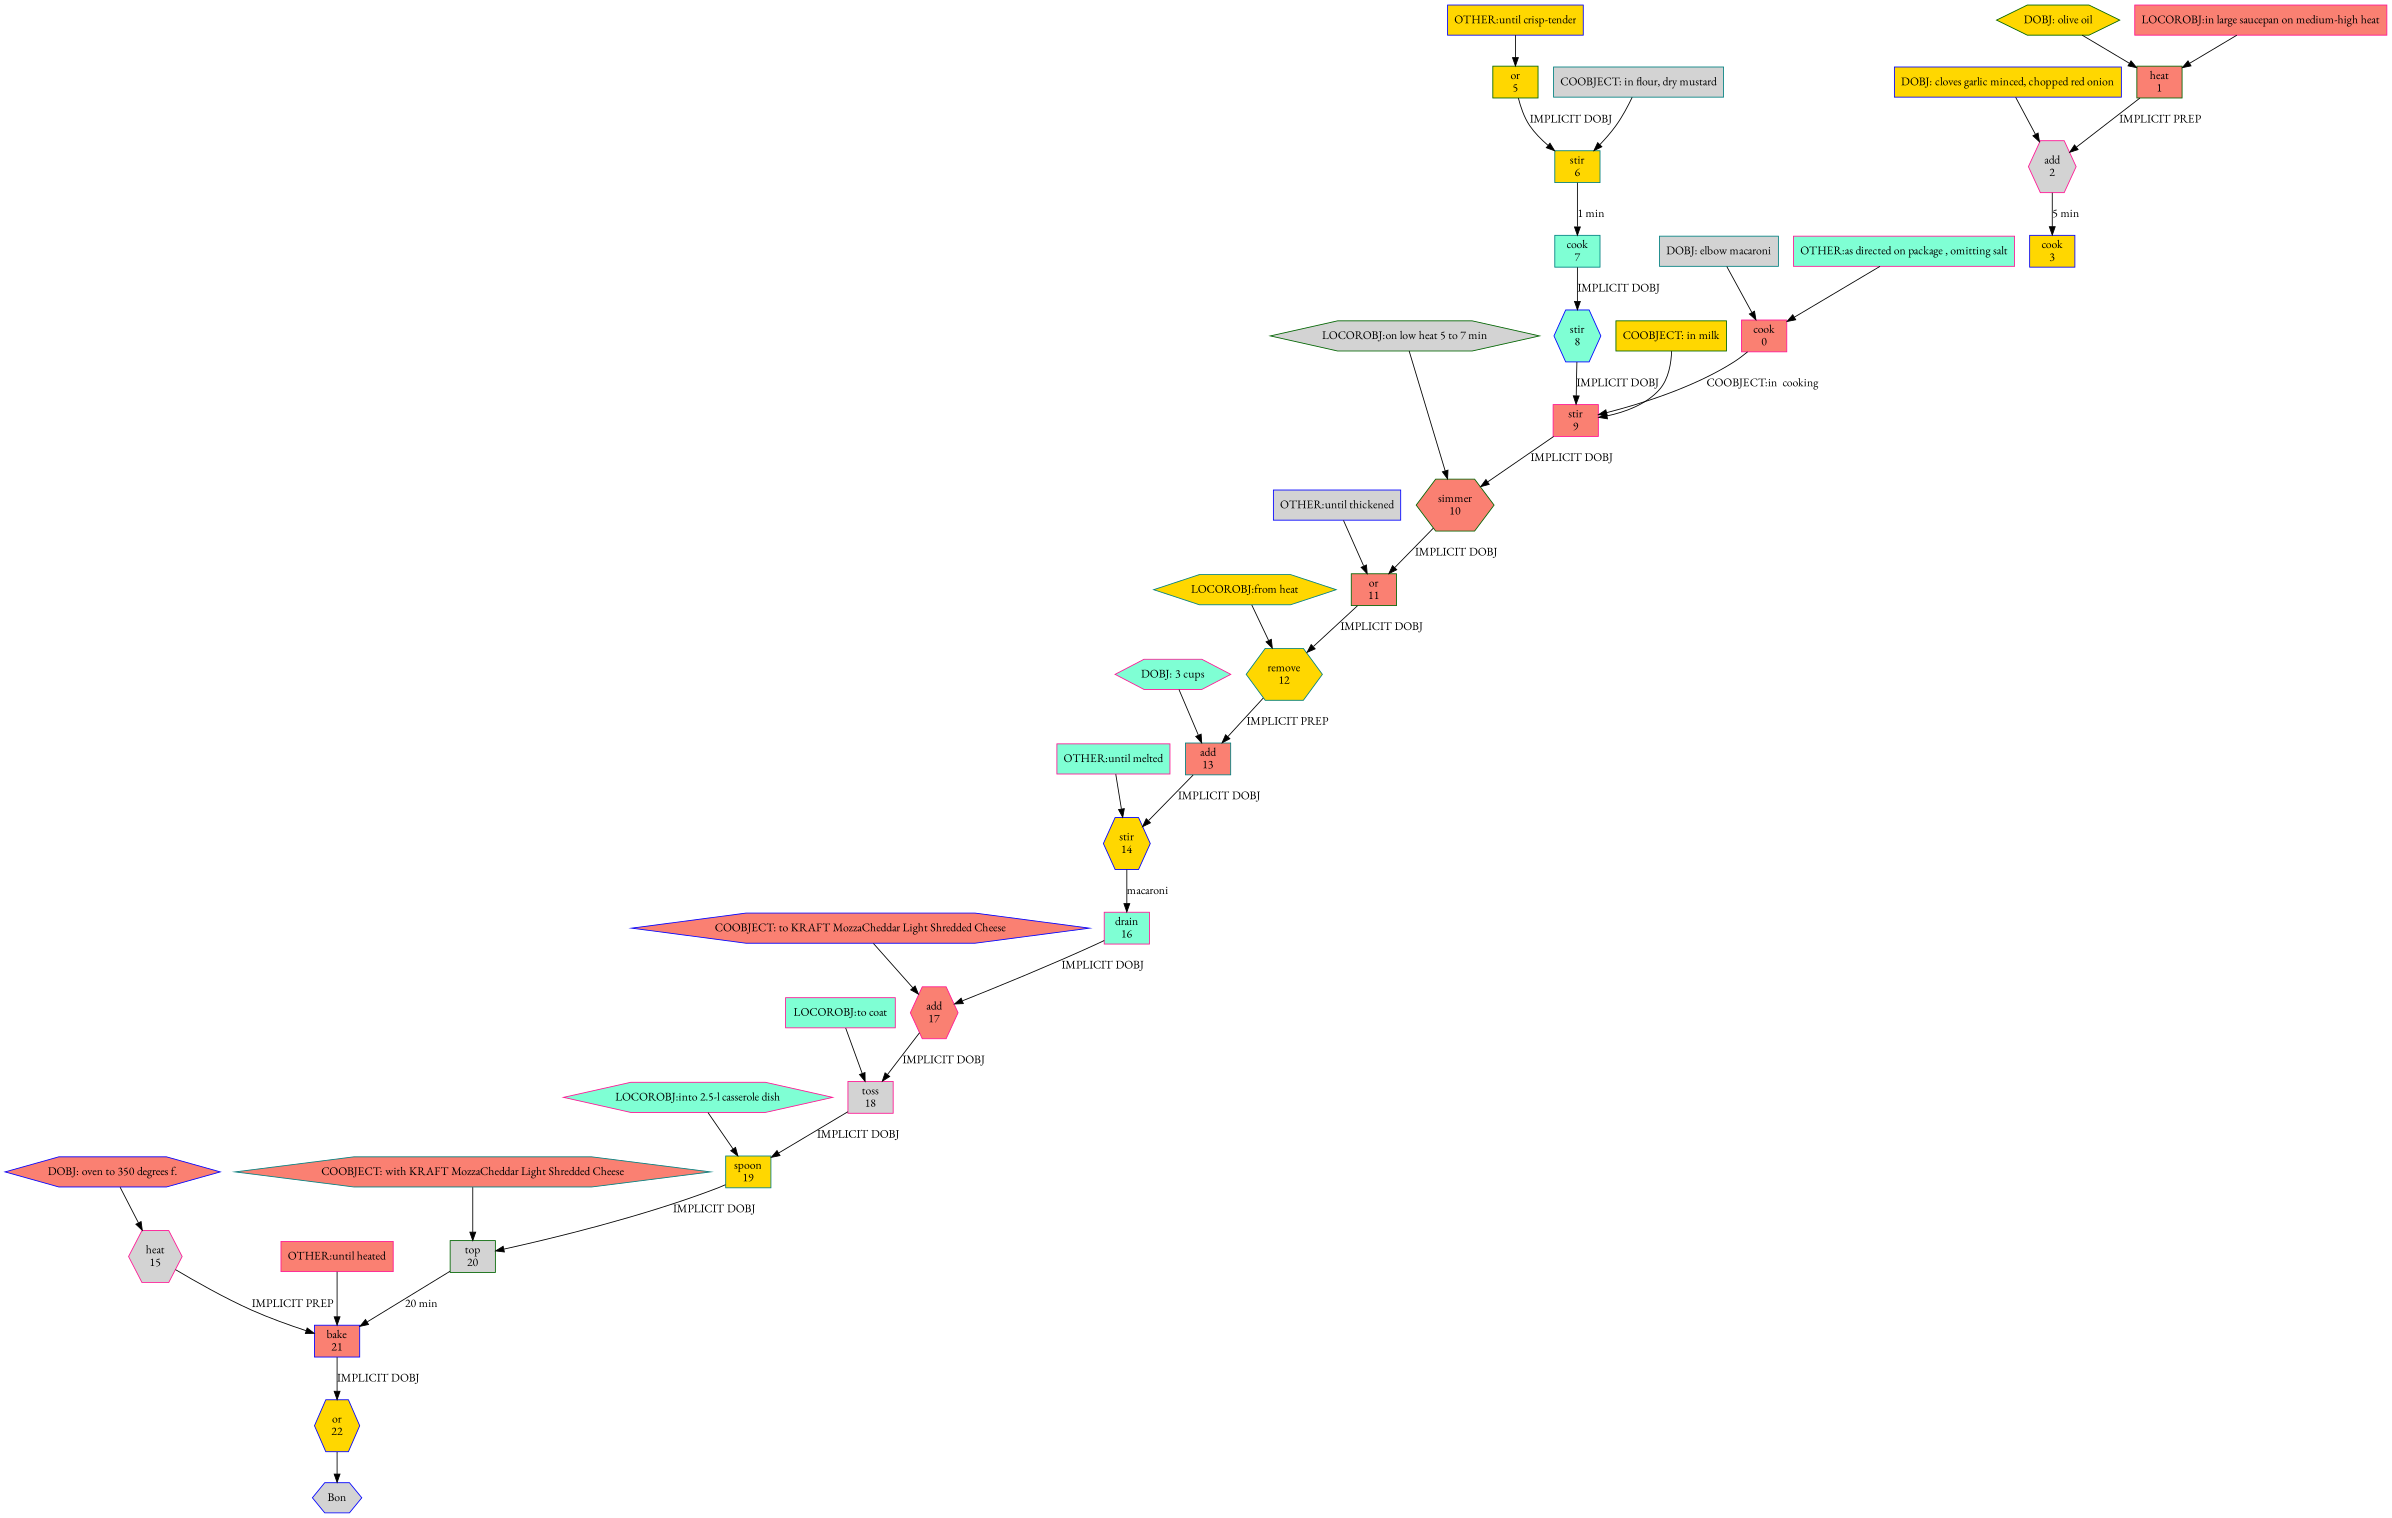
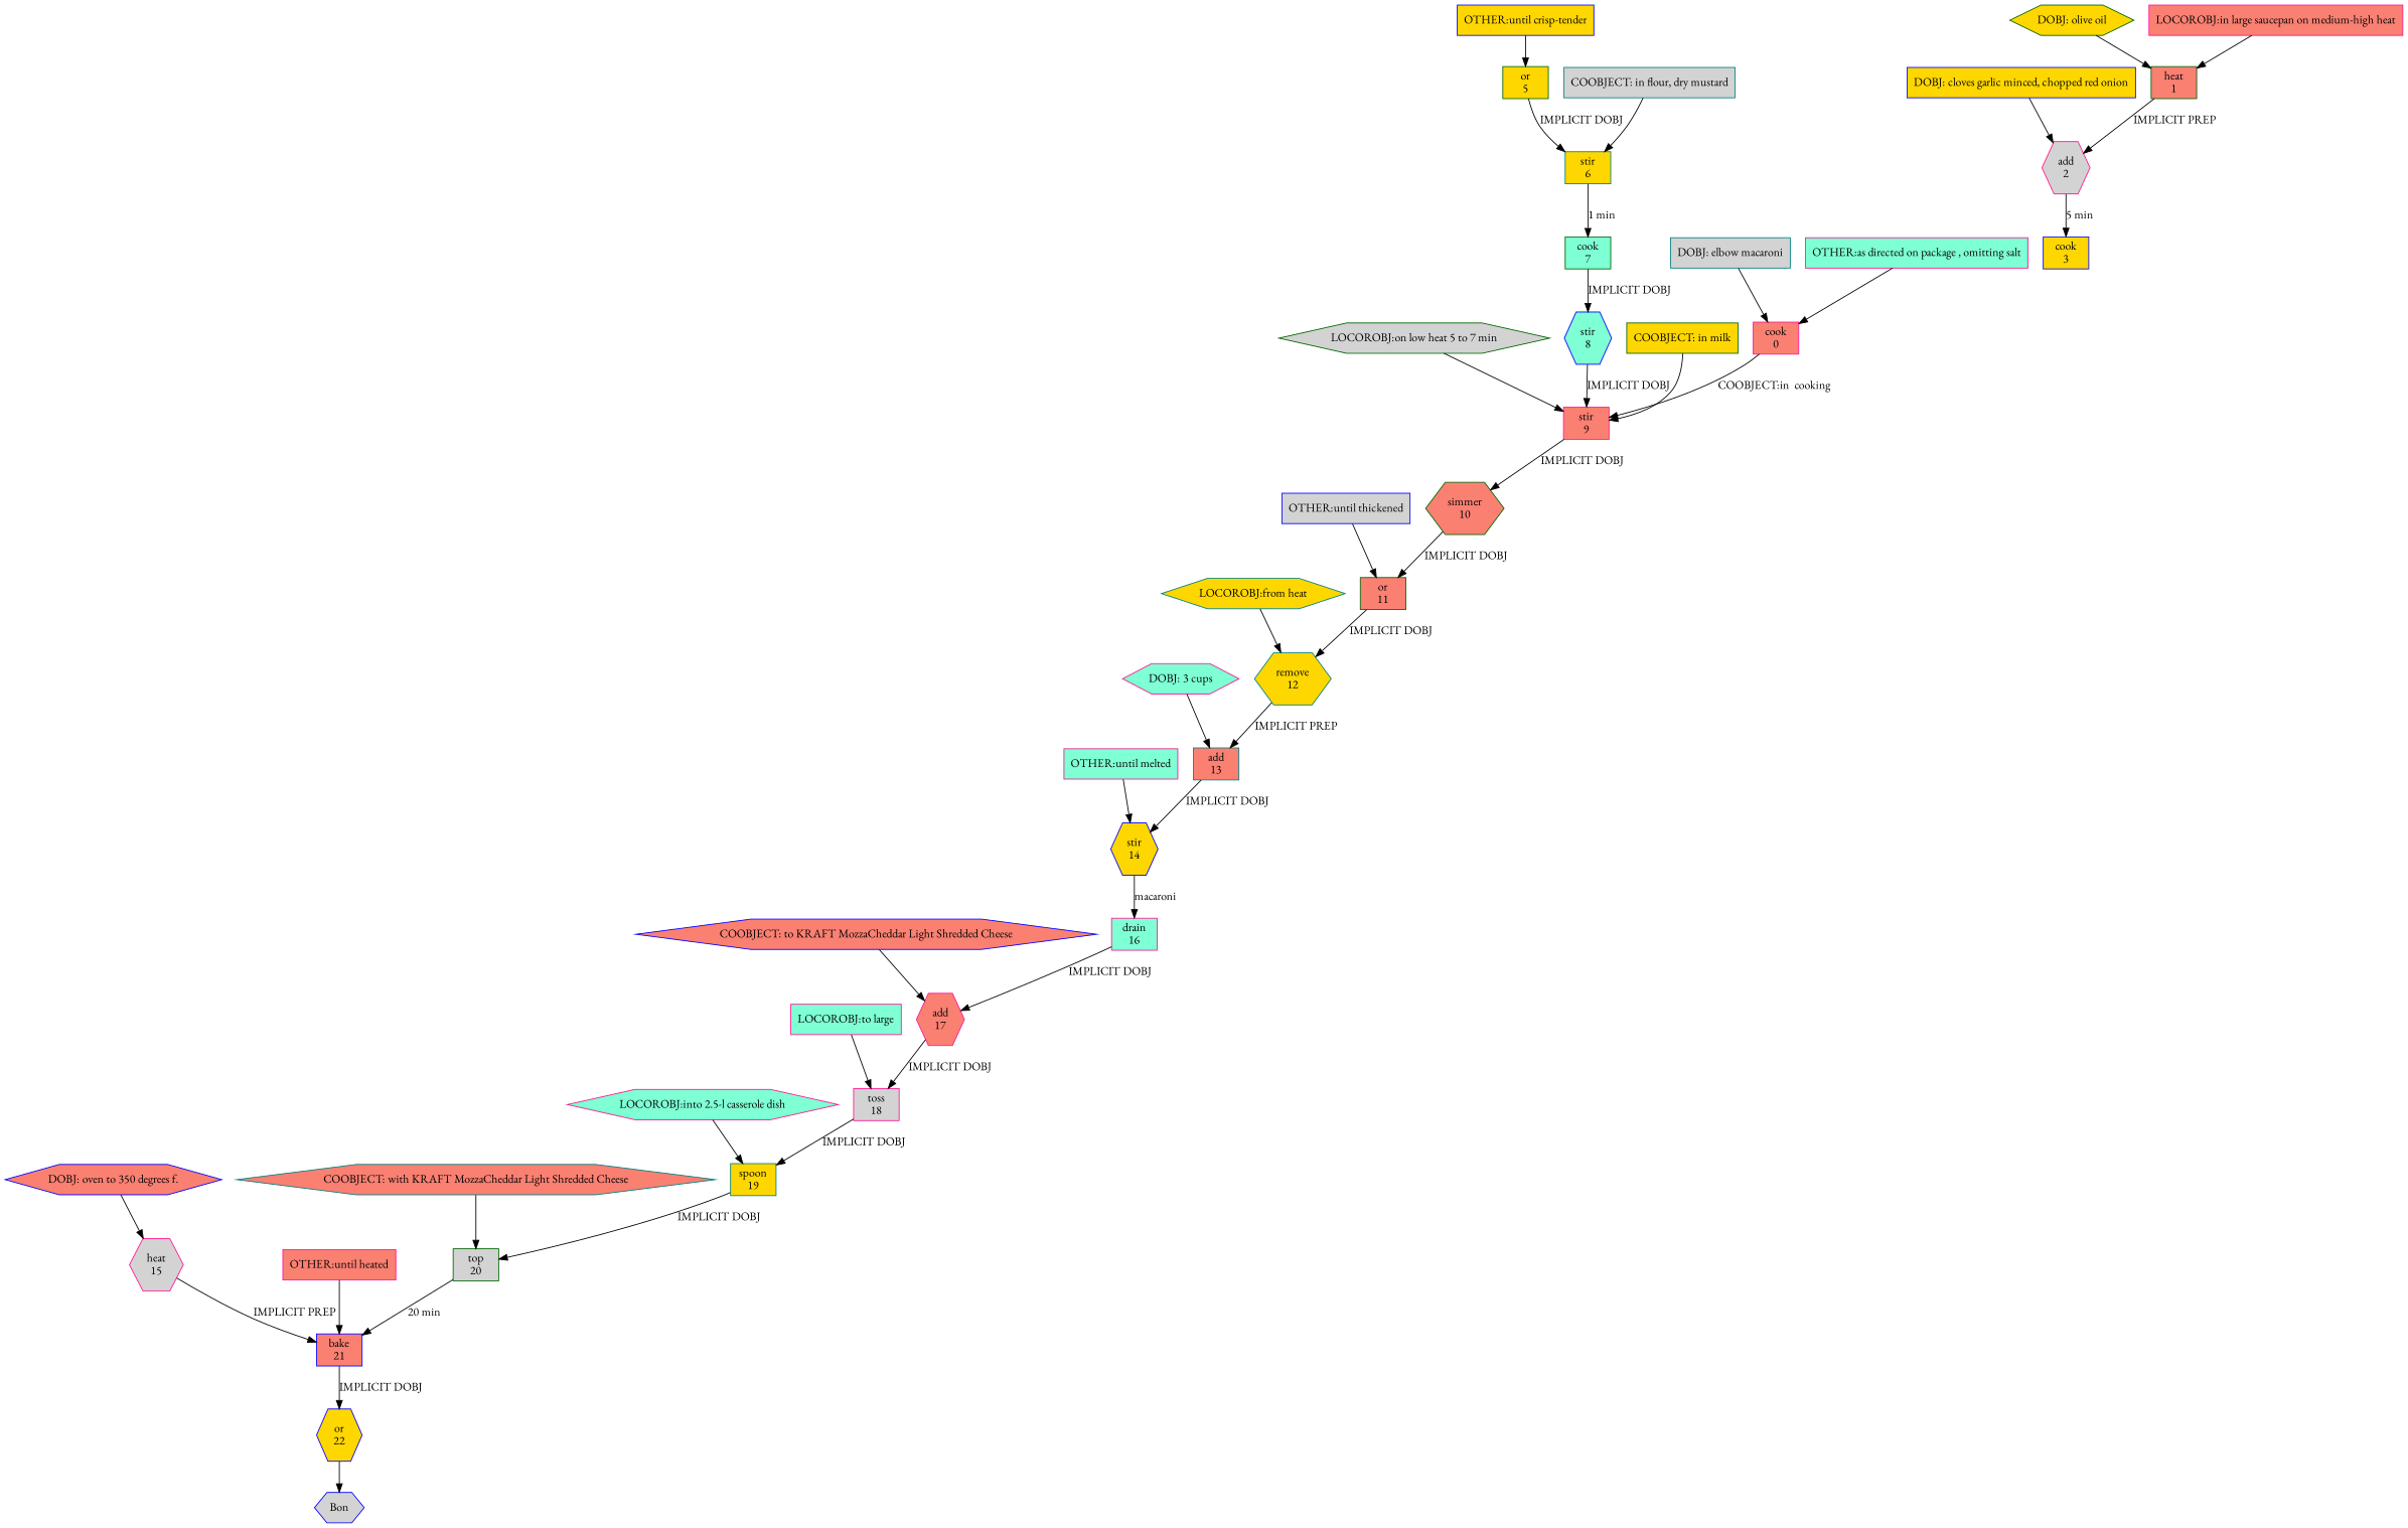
  digraph {
    fontname="EB Garamond"
    node [color=deeppink fillcolor=salmon fontname="EB Garamond" shape=box style=filled]
    edge [fontname="EB Garamond"]
    n1 [label="cook\n0"]
    n2 [label="stir\n9"]
    n3 [color=darkgreen label="simmer\n10" shape=hexagon]
    n4 [color=darkgreen label="heat\n1"]
    n5 [fillcolor=lightgrey label="add\n2" shape=hexagon]
    n6 [color=blue fillcolor=gold label="cook\n3"]
    n7 [color=darkgreen fillcolor=gold label="or\n5"]
    n8 [color=teal fillcolor=gold label="stir\n6"]
-   n9 [color=teal fillcolor=aquamarine label="cook\n7"]
+   n9 [color=darkgreen fillcolor=aquamarine label="cook\n7"]
    n10 [color=blue fillcolor=aquamarine label="stir\n8" shape=hexagon]
    n11 [color=darkgreen label="or\n11"]
    n12 [color=teal fillcolor=gold label="remove\n12" shape=hexagon]
    n13 [color=teal label="add\n13"]
    n14 [color=blue fillcolor=gold label="stir\n14" shape=hexagon]
    n15 [fillcolor=aquamarine label="drain\n16"]
    n16 [label="add\n17" shape=hexagon]
    n17 [fillcolor=lightgrey label="heat\n15" shape=hexagon]
    n18 [color=blue label="bake\n21"]
    n19 [color=blue fillcolor=gold label="or\n22" shape=hexagon]
    n20 [fillcolor=lightgrey label="toss\n18"]
    n21 [color=teal fillcolor=gold label="spoon\n19"]
    n22 [color=darkgreen fillcolor=lightgrey label="top\n20"]
    n23 [color=blue fillcolor=lightgrey label=Bon shape=hexagon]
    n24 [color=teal fillcolor=lightgrey label="DOBJ: elbow macaroni"]
    n25 [fillcolor=aquamarine label="OTHER:as directed on package , omitting salt"]
    n26 [color=blue label="DOBJ: oven to 350 degrees f." shape=hexagon]
    n27 [color=darkgreen fillcolor=gold label="DOBJ: olive oil" shape=hexagon]
    n28 [label="LOCOROBJ:in large saucepan on medium-high heat"]
    n29 [color=blue fillcolor=gold label="DOBJ: cloves garlic minced, chopped red onion"]
    n30 [color=blue fillcolor=gold label="OTHER:until crisp-tender"]
    n31 [color=teal fillcolor=lightgrey label="COOBJECT: in flour, dry mustard"]
    n32 [color=darkgreen fillcolor=gold label="COOBJECT: in milk"]
    n33 [color=darkgreen fillcolor=lightgrey label="LOCOROBJ:on low heat 5 to 7 min" shape=hexagon]
    n34 [color=blue fillcolor=lightgrey label="OTHER:until thickened"]
    n35 [color=teal fillcolor=gold label="LOCOROBJ:from heat" shape=hexagon]
    n36 [fillcolor=aquamarine label="DOBJ: 3 cups" shape=hexagon]
    n37 [fillcolor=aquamarine label="OTHER:until melted"]
    n38 [color=blue label="COOBJECT: to KRAFT MozzaCheddar Light Shredded Cheese" shape=hexagon]
-   n39 [fillcolor=aquamarine label="LOCOROBJ:to coat"]
+   n39 [fillcolor=aquamarine label="LOCOROBJ:to large"]
    n40 [fillcolor=aquamarine label="LOCOROBJ:into 2.5-l casserole dish" shape=hexagon]
    n41 [color=teal label="COOBJECT: with KRAFT MozzaCheddar Light Shredded Cheese" shape=hexagon]
    n42 [label="OTHER:until heated"]
    n1 -> n2 [label="COOBJECT:in  cooking"]
    n2 -> n3 [label="IMPLICIT DOBJ"]
    n3 -> n11 [label="IMPLICIT DOBJ"]
    n4 -> n5 [label="IMPLICIT PREP"]
    n5 -> n6 [label="5 min"]
    n7 -> n8 [label="IMPLICIT DOBJ"]
    n8 -> n9 [label="1 min"]
    n9 -> n10 [label="IMPLICIT DOBJ"]
    n10 -> n2 [label="IMPLICIT DOBJ"]
    n11 -> n12 [label="IMPLICIT DOBJ"]
    n12 -> n13 [label="IMPLICIT PREP"]
    n13 -> n14 [label="IMPLICIT DOBJ"]
    n14 -> n15 [label=macaroni]
    n15 -> n16 [label="IMPLICIT DOBJ"]
    n16 -> n20 [label="IMPLICIT DOBJ"]
    n17 -> n18 [label="IMPLICIT PREP"]
    n18 -> n19 [label="IMPLICIT DOBJ"]
    n19 -> n23
    n20 -> n21 [label="IMPLICIT DOBJ"]
    n21 -> n22 [label="IMPLICIT DOBJ"]
    n22 -> n18 [label="20 min"]
    n24 -> n1
    n25 -> n1
    n26 -> n17
    n27 -> n4
    n28 -> n4
    n29 -> n5
    n30 -> n7
    n31 -> n8
    n32 -> n2
-   n33 -> n3
+   n33 -> n2
    n34 -> n11
    n35 -> n12
    n36 -> n13
    n37 -> n14
    n38 -> n16
    n39 -> n20
    n40 -> n21
    n41 -> n22
    n42 -> n18
  }
